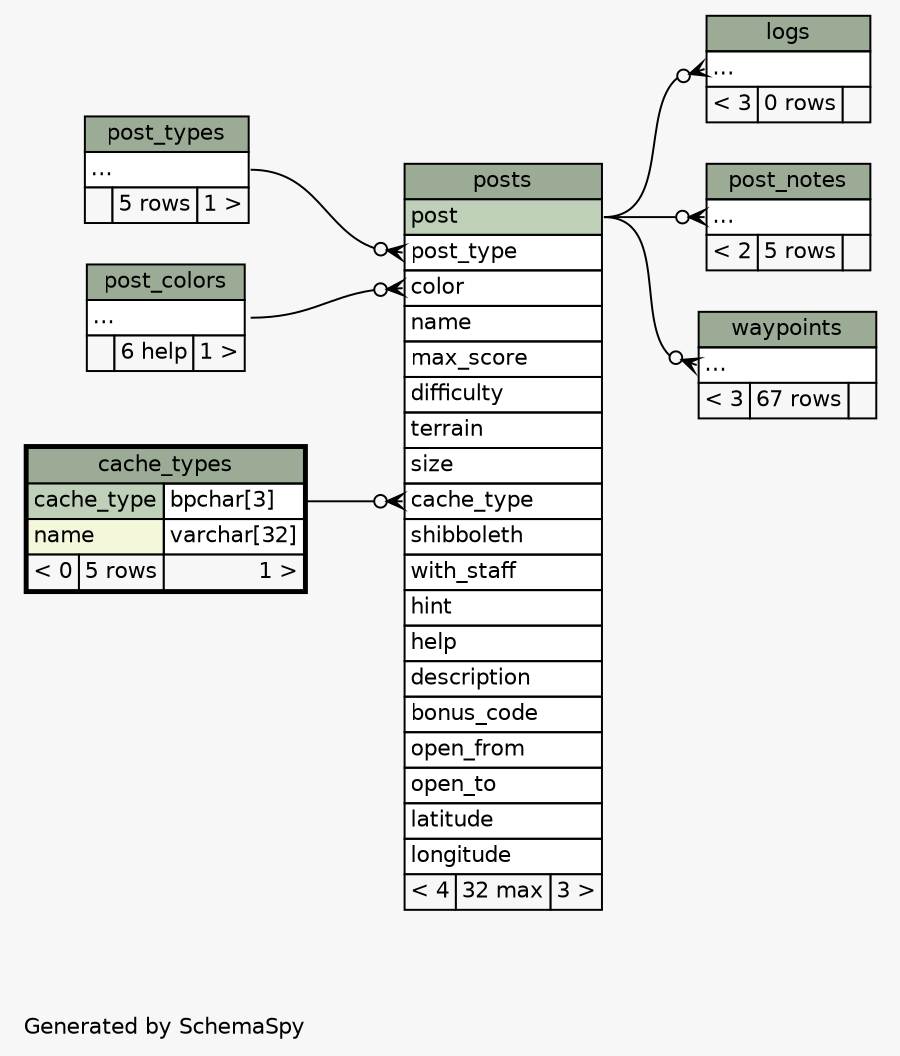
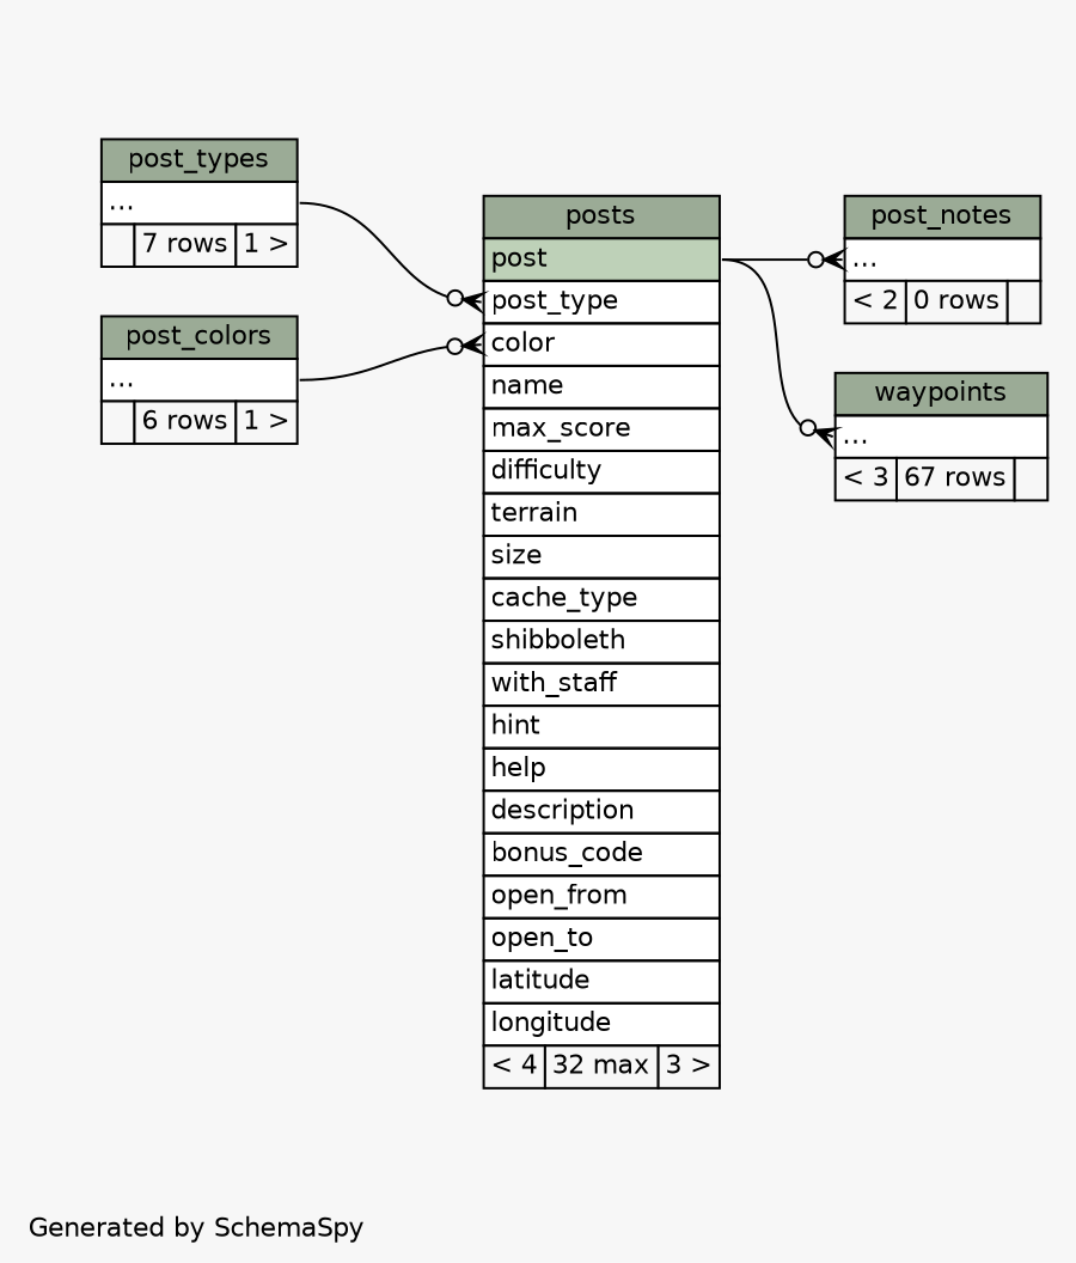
  digraph {
    bgcolor="#f7f7f7"
    fontname=Helvetica
    fontsize=11
    label="\nGenerated by SchemaSpy"
    labeljust=l
    nodesep=0.18
    rankdir=RL
    ranksep=0.46
    node [fontname=Helvetica fontsize=11 shape=plaintext]
    edge [arrowhead=none arrowsize=0.8 arrowtail=crowodot dir=back headport="post:e" tailport="elipses:w"]
-   n1 [label=<     <TABLE BORDER="0" CELLBORDER="1" CELLSPACING="0" BGCOLOR="#ffffff">       <TR><TD COLSPAN="3" BGCOLOR="#9bab96" ALIGN="CENTER">logs</TD></TR>       <TR><TD PORT="elipses" COLSPAN="3" ALIGN="LEFT">...</TD></TR>       <TR><TD ALIGN="LEFT" BGCOLOR="#f7f7f7">&lt; 3</TD><TD ALIGN="RIGHT" BGCOLOR="#f7f7f7">0 rows</TD><TD ALIGN="RIGHT" BGCOLOR="#f7f7f7">  </TD></TR>     </TABLE>>]
    n2 [label=<     <TABLE BORDER="0" CELLBORDER="1" CELLSPACING="0" BGCOLOR="#ffffff">       <TR><TD COLSPAN="3" BGCOLOR="#9bab96" ALIGN="CENTER">posts</TD></TR>       <TR><TD PORT="post" COLSPAN="3" BGCOLOR="#bed1b8" ALIGN="LEFT">post</TD></TR>       <TR><TD PORT="post_type" COLSPAN="3" ALIGN="LEFT">post_type</TD></TR>       <TR><TD PORT="color" COLSPAN="3" ALIGN="LEFT">color</TD></TR>       <TR><TD PORT="name" COLSPAN="3" ALIGN="LEFT">name</TD></TR>       <TR><TD PORT="max_score" COLSPAN="3" ALIGN="LEFT">max_score</TD></TR>       <TR><TD PORT="difficulty" COLSPAN="3" ALIGN="LEFT">difficulty</TD></TR>       <TR><TD PORT="terrain" COLSPAN="3" ALIGN="LEFT">terrain</TD></TR>       <TR><TD PORT="size" COLSPAN="3" ALIGN="LEFT">size</TD></TR>       <TR><TD PORT="cache_type" COLSPAN="3" ALIGN="LEFT">cache_type</TD></TR>       <TR><TD PORT="shibboleth" COLSPAN="3" ALIGN="LEFT">shibboleth</TD></TR>       <TR><TD PORT="with_staff" COLSPAN="3" ALIGN="LEFT">with_staff</TD></TR>       <TR><TD PORT="hint" COLSPAN="3" ALIGN="LEFT">hint</TD></TR>       <TR><TD PORT="help" COLSPAN="3" ALIGN="LEFT">help</TD></TR>       <TR><TD PORT="description" COLSPAN="3" ALIGN="LEFT">description</TD></TR>       <TR><TD PORT="bonus_code" COLSPAN="3" ALIGN="LEFT">bonus_code</TD></TR>       <TR><TD PORT="open_from" COLSPAN="3" ALIGN="LEFT">open_from</TD></TR>       <TR><TD PORT="open_to" COLSPAN="3" ALIGN="LEFT">open_to</TD></TR>       <TR><TD PORT="latitude" COLSPAN="3" ALIGN="LEFT">latitude</TD></TR>       <TR><TD PORT="longitude" COLSPAN="3" ALIGN="LEFT">longitude</TD></TR>       <TR><TD ALIGN="LEFT" BGCOLOR="#f7f7f7">&lt; 4</TD><TD ALIGN="RIGHT" BGCOLOR="#f7f7f7">32 max</TD><TD ALIGN="RIGHT" BGCOLOR="#f7f7f7">3 &gt;</TD></TR>     </TABLE>>]
-   n3 [label=<     <TABLE BORDER="2" CELLBORDER="1" CELLSPACING="0" BGCOLOR="#ffffff">       <TR><TD COLSPAN="3" BGCOLOR="#9bab96" ALIGN="CENTER">cache_types</TD></TR>       <TR><TD PORT="cache_type" COLSPAN="2" BGCOLOR="#bed1b8" ALIGN="LEFT">cache_type</TD><TD PORT="cache_type.type" ALIGN="LEFT">bpchar[3]</TD></TR>       <TR><TD PORT="name" COLSPAN="2" BGCOLOR="#f4f7da" ALIGN="LEFT">name</TD><TD PORT="name.type" ALIGN="LEFT">varchar[32]</TD></TR>       <TR><TD ALIGN="LEFT" BGCOLOR="#f7f7f7">&lt; 0</TD><TD ALIGN="RIGHT" BGCOLOR="#f7f7f7">5 rows</TD><TD ALIGN="RIGHT" BGCOLOR="#f7f7f7">1 &gt;</TD></TR>     </TABLE>>]
-   n4 [label=<     <TABLE BORDER="0" CELLBORDER="1" CELLSPACING="0" BGCOLOR="#ffffff">       <TR><TD COLSPAN="3" BGCOLOR="#9bab96" ALIGN="CENTER">post_colors</TD></TR>       <TR><TD PORT="elipses" COLSPAN="3" ALIGN="LEFT">...</TD></TR>       <TR><TD ALIGN="LEFT" BGCOLOR="#f7f7f7">  </TD><TD ALIGN="RIGHT" BGCOLOR="#f7f7f7">6 help</TD><TD ALIGN="RIGHT" BGCOLOR="#f7f7f7">1 &gt;</TD></TR>     </TABLE>>]
-   n5 [label=<     <TABLE BORDER="0" CELLBORDER="1" CELLSPACING="0" BGCOLOR="#ffffff">       <TR><TD COLSPAN="3" BGCOLOR="#9bab96" ALIGN="CENTER">post_types</TD></TR>       <TR><TD PORT="elipses" COLSPAN="3" ALIGN="LEFT">...</TD></TR>       <TR><TD ALIGN="LEFT" BGCOLOR="#f7f7f7">  </TD><TD ALIGN="RIGHT" BGCOLOR="#f7f7f7">5 rows</TD><TD ALIGN="RIGHT" BGCOLOR="#f7f7f7">1 &gt;</TD></TR>     </TABLE>>]
-   n6 [label=<     <TABLE BORDER="0" CELLBORDER="1" CELLSPACING="0" BGCOLOR="#ffffff">       <TR><TD COLSPAN="3" BGCOLOR="#9bab96" ALIGN="CENTER">post_notes</TD></TR>       <TR><TD PORT="elipses" COLSPAN="3" ALIGN="LEFT">...</TD></TR>       <TR><TD ALIGN="LEFT" BGCOLOR="#f7f7f7">&lt; 2</TD><TD ALIGN="RIGHT" BGCOLOR="#f7f7f7">5 rows</TD><TD ALIGN="RIGHT" BGCOLOR="#f7f7f7">  </TD></TR>     </TABLE>>]
+   n4 [label=<     <TABLE BORDER="0" CELLBORDER="1" CELLSPACING="0" BGCOLOR="#ffffff">       <TR><TD COLSPAN="3" BGCOLOR="#9bab96" ALIGN="CENTER">post_colors</TD></TR>       <TR><TD PORT="elipses" COLSPAN="3" ALIGN="LEFT">...</TD></TR>       <TR><TD ALIGN="LEFT" BGCOLOR="#f7f7f7">  </TD><TD ALIGN="RIGHT" BGCOLOR="#f7f7f7">6 rows</TD><TD ALIGN="RIGHT" BGCOLOR="#f7f7f7">1 &gt;</TD></TR>     </TABLE>>]
+   n5 [label=<     <TABLE BORDER="0" CELLBORDER="1" CELLSPACING="0" BGCOLOR="#ffffff">       <TR><TD COLSPAN="3" BGCOLOR="#9bab96" ALIGN="CENTER">post_types</TD></TR>       <TR><TD PORT="elipses" COLSPAN="3" ALIGN="LEFT">...</TD></TR>       <TR><TD ALIGN="LEFT" BGCOLOR="#f7f7f7">  </TD><TD ALIGN="RIGHT" BGCOLOR="#f7f7f7">7 rows</TD><TD ALIGN="RIGHT" BGCOLOR="#f7f7f7">1 &gt;</TD></TR>     </TABLE>>]
+   n6 [label=<     <TABLE BORDER="0" CELLBORDER="1" CELLSPACING="0" BGCOLOR="#ffffff">       <TR><TD COLSPAN="3" BGCOLOR="#9bab96" ALIGN="CENTER">post_notes</TD></TR>       <TR><TD PORT="elipses" COLSPAN="3" ALIGN="LEFT">...</TD></TR>       <TR><TD ALIGN="LEFT" BGCOLOR="#f7f7f7">&lt; 2</TD><TD ALIGN="RIGHT" BGCOLOR="#f7f7f7">0 rows</TD><TD ALIGN="RIGHT" BGCOLOR="#f7f7f7">  </TD></TR>     </TABLE>>]
    n7 [label=<     <TABLE BORDER="0" CELLBORDER="1" CELLSPACING="0" BGCOLOR="#ffffff">       <TR><TD COLSPAN="3" BGCOLOR="#9bab96" ALIGN="CENTER">waypoints</TD></TR>       <TR><TD PORT="elipses" COLSPAN="3" ALIGN="LEFT">...</TD></TR>       <TR><TD ALIGN="LEFT" BGCOLOR="#f7f7f7">&lt; 3</TD><TD ALIGN="RIGHT" BGCOLOR="#f7f7f7">67 rows</TD><TD ALIGN="RIGHT" BGCOLOR="#f7f7f7">  </TD></TR>     </TABLE>>]
-   n1 -> n2
-   n2 -> n3 [headport="cache_type.type:e" tailport="cache_type:w"]
    n2 -> n4 [headport="elipses:e" tailport="color:w"]
    n2 -> n5 [headport="elipses:e" tailport="post_type:w"]
    n6 -> n2
    n7 -> n2
  }
